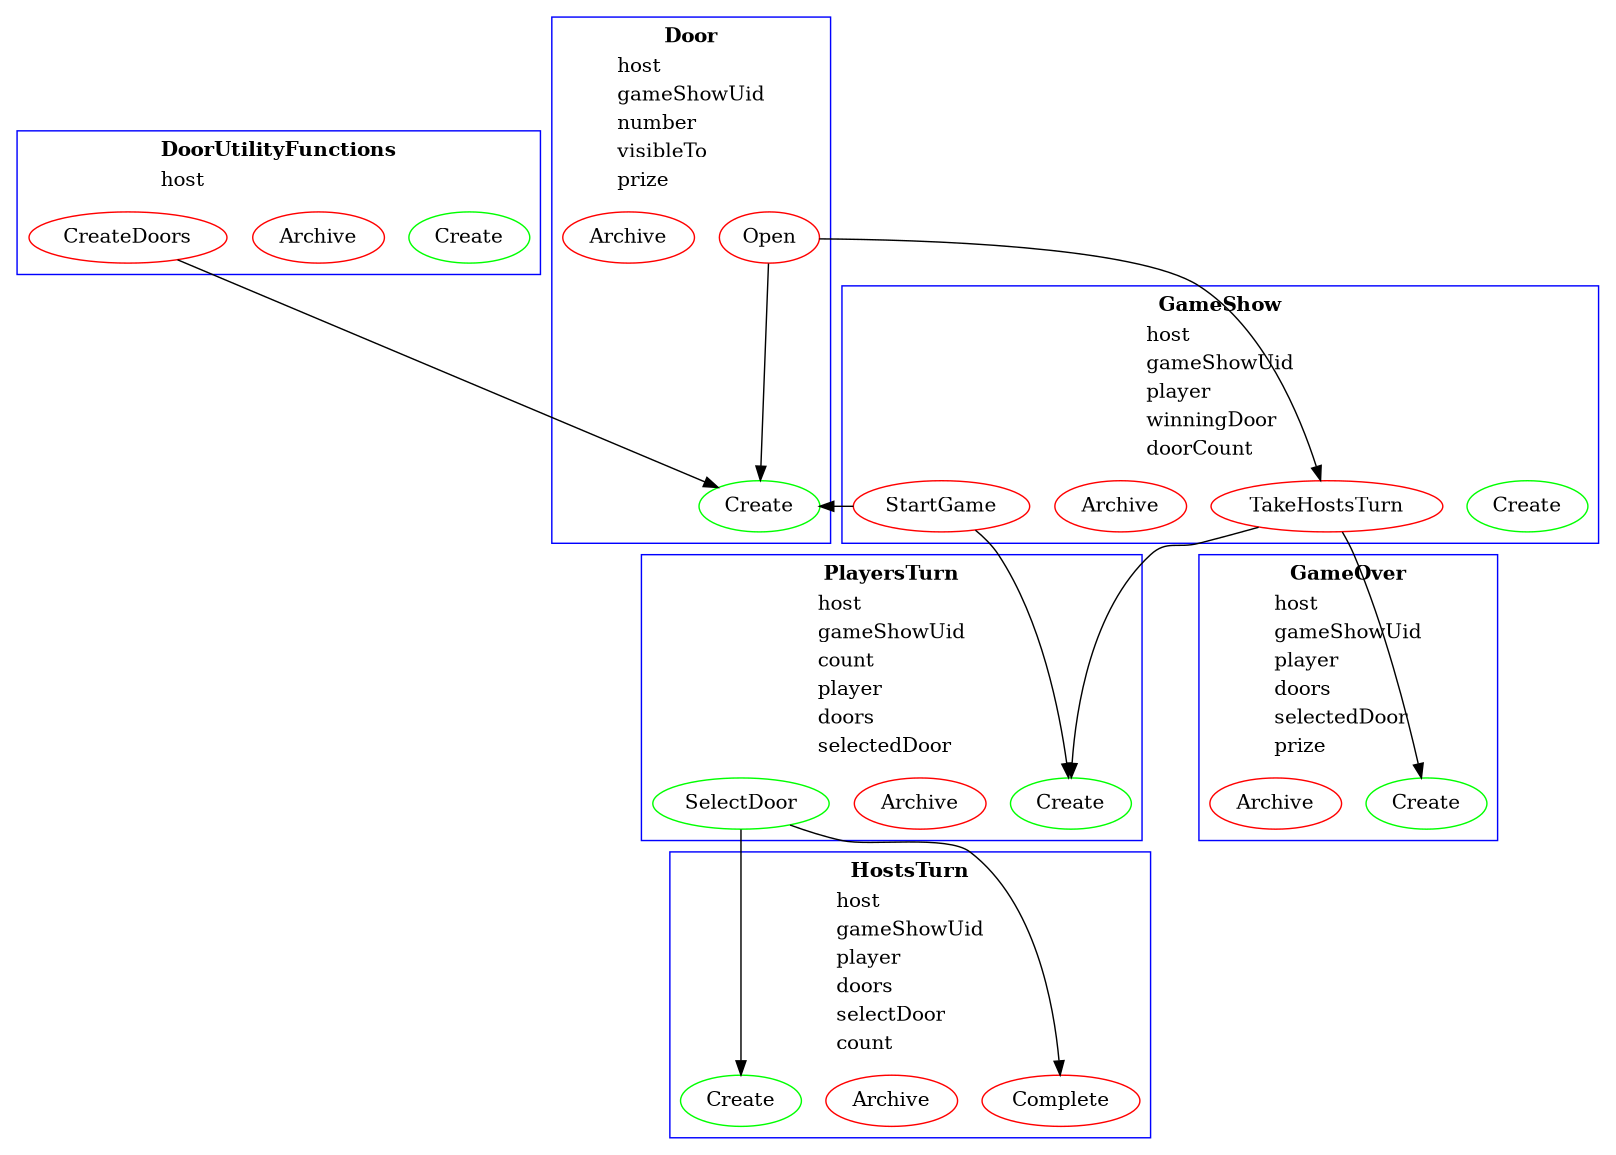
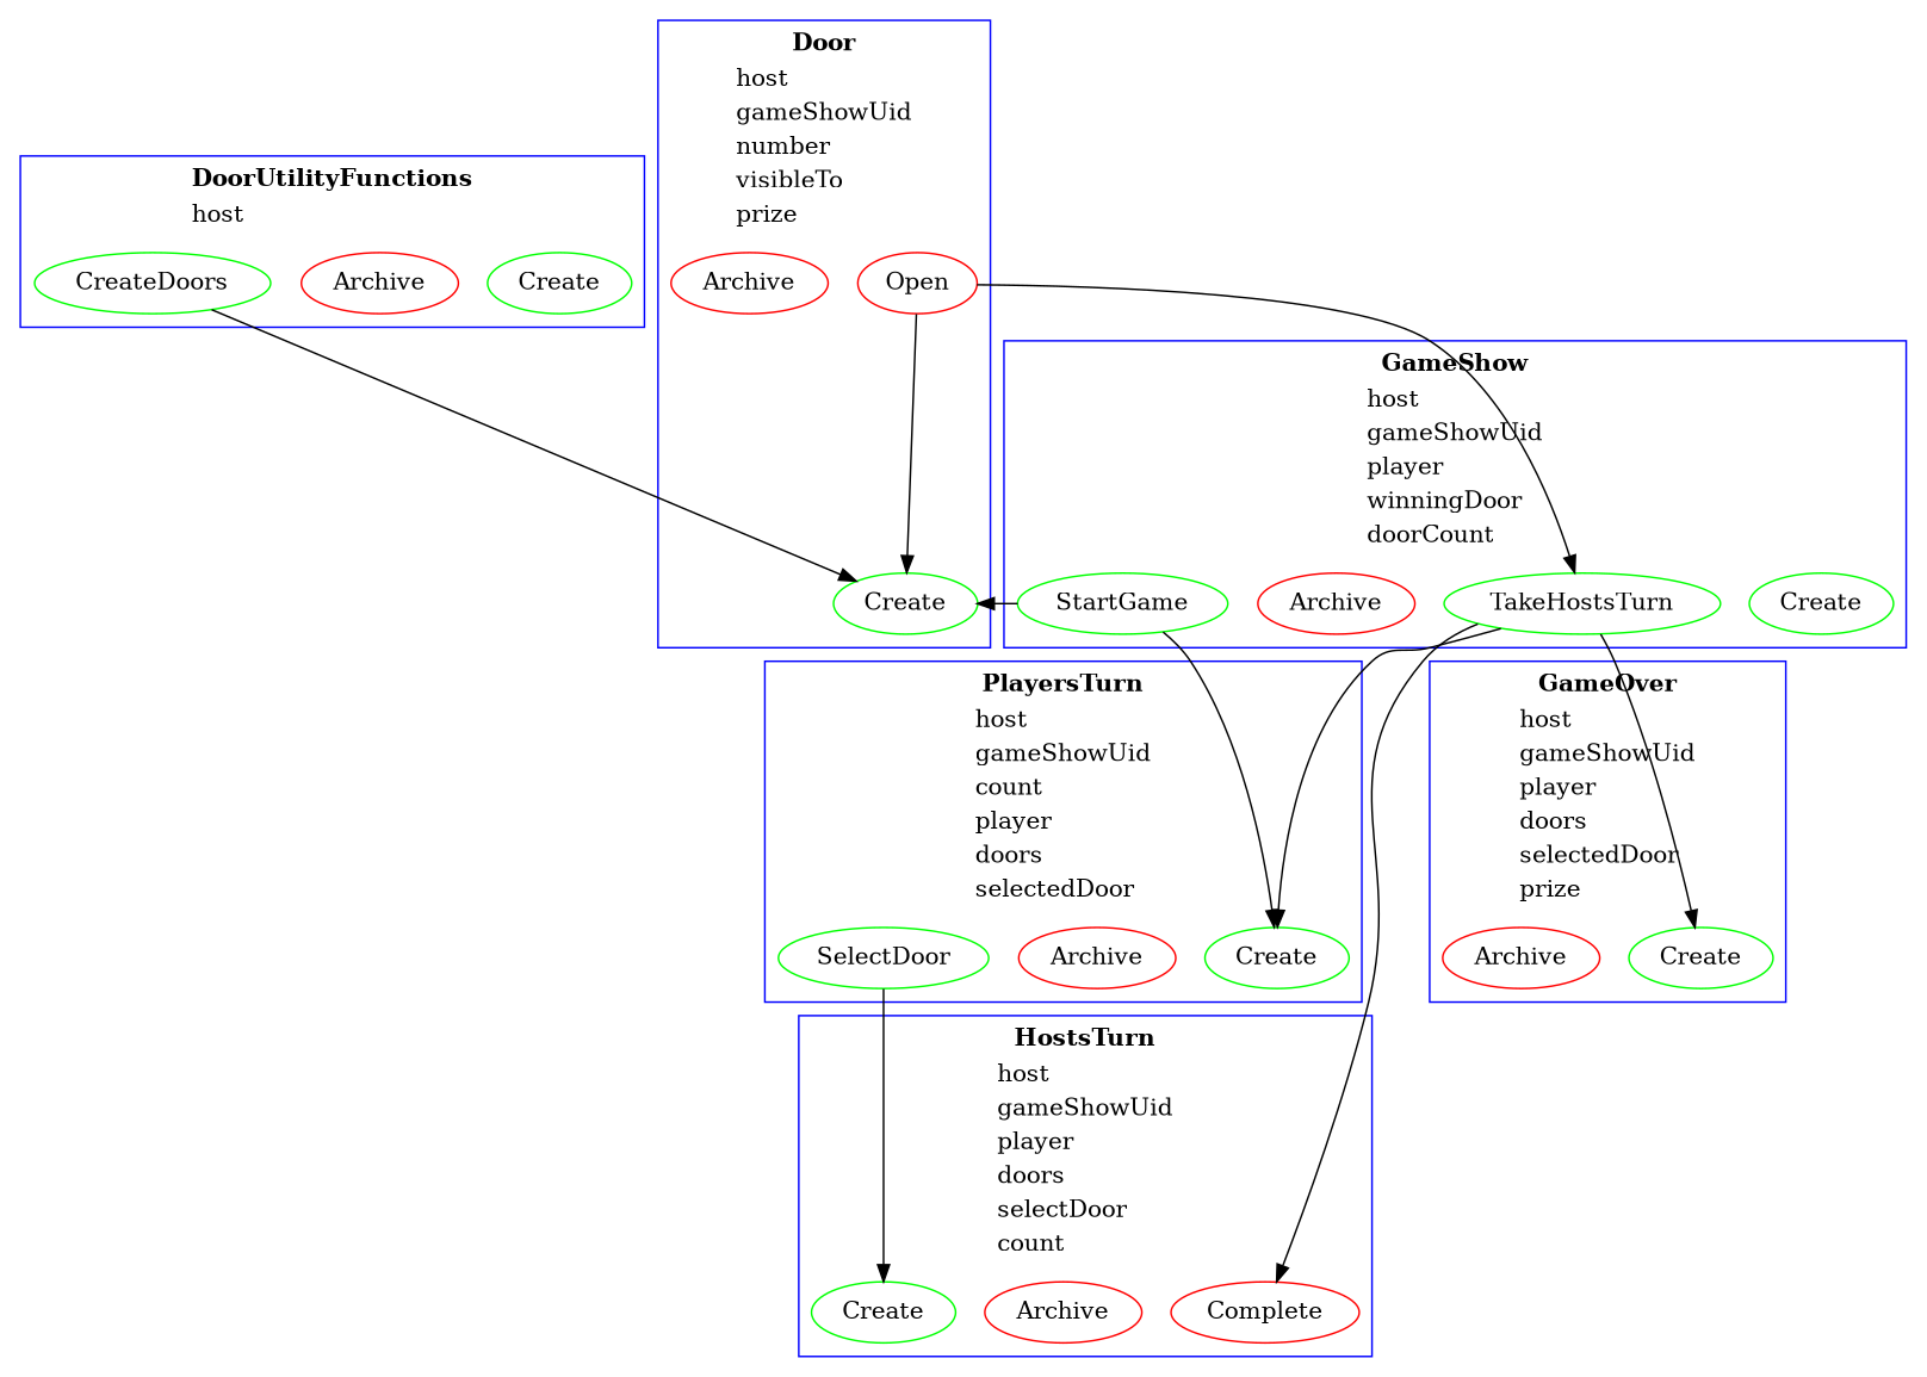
  digraph {
    compound=true
    rankdir=TB
    node [color=green]
    n1 [label=Create]
    n2 [color=red label=Archive]
-   n3 [color=red label=CreateDoors]
+   n3 [label=CreateDoors]
    n4 [label=Create]
    n5 [color=red label=Archive]
    n6 [color=red label=Complete]
    n7 [label=Create]
-   n8 [color=red label=StartGame]
+   n8 [label=StartGame]
    n9 [color=red label=Archive]
-   n10 [color=red label=TakeHostsTurn]
+   n10 [label=TakeHostsTurn]
    n11 [label=Create]
    n12 [color=red label=Archive]
    n13 [label=SelectDoor]
    n14 [label=Create]
    n15 [color=red label=Open]
    n16 [color=red label=Archive]
    n17 [label=Create]
    n18 [color=red label=Archive]
    subgraph cluster_1 {
      color=blue
      label=<<table align = "left" border="0" cellborder="0" cellspacing="1"> <tr><td align="center"><b>DoorUtilityFunctions</b></td></tr><tr><td align="left">host</td></tr>  </table>>
      n1
      n2
      n3
    }
    subgraph cluster_2 {
      color=blue
      label=<<table align = "left" border="0" cellborder="0" cellspacing="1"> <tr><td align="center"><b>HostsTurn</b></td></tr><tr><td align="left">host</td></tr>  <tr><td align="left">gameShowUid</td></tr>  <tr><td align="left">player</td></tr>  <tr><td align="left">doors</td></tr>  <tr><td align="left">selectDoor</td></tr>  <tr><td align="left">count</td></tr>  </table>>
      n4
      n5
      n6
    }
    subgraph cluster_3 {
      color=blue
      label=<<table align = "left" border="0" cellborder="0" cellspacing="1"> <tr><td align="center"><b>GameShow</b></td></tr><tr><td align="left">host</td></tr>  <tr><td align="left">gameShowUid</td></tr>  <tr><td align="left">player</td></tr>  <tr><td align="left">winningDoor</td></tr>  <tr><td align="left">doorCount</td></tr>  </table>>
      n7
      n8
      n9
      n10
    }
    subgraph cluster_4 {
      color=blue
      label=<<table align = "left" border="0" cellborder="0" cellspacing="1"> <tr><td align="center"><b>PlayersTurn</b></td></tr><tr><td align="left">host</td></tr>  <tr><td align="left">gameShowUid</td></tr>  <tr><td align="left">count</td></tr>  <tr><td align="left">player</td></tr>  <tr><td align="left">doors</td></tr>  <tr><td align="left">selectedDoor</td></tr>  </table>>
      n11
      n12
      n13
    }
    subgraph cluster_5 {
      color=blue
      label=<<table align = "left" border="0" cellborder="0" cellspacing="1"> <tr><td align="center"><b>Door</b></td></tr><tr><td align="left">host</td></tr>  <tr><td align="left">gameShowUid</td></tr>  <tr><td align="left">number</td></tr>  <tr><td align="left">visibleTo</td></tr>  <tr><td align="left">prize</td></tr>  </table>>
      n14
      n15
      n16
    }
    subgraph cluster_6 {
      color=blue
      label=<<table align = "left" border="0" cellborder="0" cellspacing="1"> <tr><td align="center"><b>GameOver</b></td></tr><tr><td align="left">host</td></tr>  <tr><td align="left">gameShowUid</td></tr>  <tr><td align="left">player</td></tr>  <tr><td align="left">doors</td></tr>  <tr><td align="left">selectedDoor</td></tr>  <tr><td align="left">prize</td></tr>  </table>>
      n17
      n18
    }
    n3 -> n14
    n8 -> n11
    n8 -> n14
-   n13 -> n6
+   n10 -> n6
    n10 -> n11
    n10 -> n17
    n13 -> n4
    n15 -> n10
    n15 -> n14
  }
